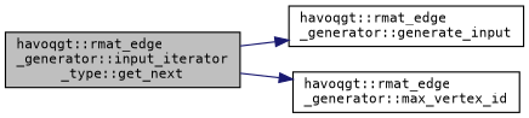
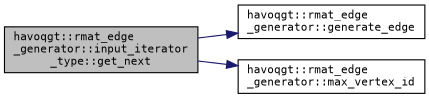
  digraph {
    rankdir=LR
    fontname="DejaVu Sans Mono"
    node [color=black fillcolor=white fontname="DejaVu Sans Mono" fontsize=10 shape=record style=filled]
    edge [color=midnightblue fontname="DejaVu Sans Mono" fontsize=10 labelfontname=Helvetica labelfontsize=10 style=solid]
    n1 [fillcolor=grey75 fontcolor=black height=0.2 label="havoqgt::rmat_edge\l_generator::input_iterator\l_type::get_next" width=0.4]
-   n2 [height=0.2 label="havoqgt::rmat_edge\l_generator::generate_input" width=0.4]
+   n2 [height=0.2 label="havoqgt::rmat_edge\l_generator::generate_edge" width=0.4]
    n3 [height=0.2 label="havoqgt::rmat_edge\l_generator::max_vertex_id" width=0.4]
    n1 -> n2
    n1 -> n3
  }
